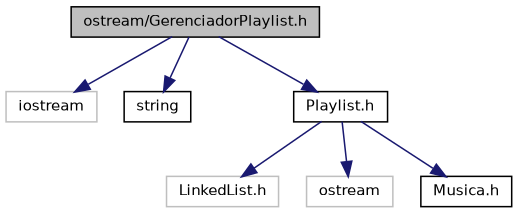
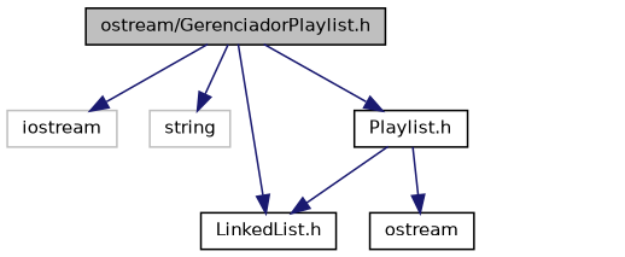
  digraph {
    node [color=black fillcolor=white fontname=Helvetica fontsize=10 shape=record style=filled]
    edge [color=midnightblue fontname=Helvetica fontsize=10 labelfontname=Helvetica labelfontsize=10 style=solid]
    n1 [fillcolor=grey75 fontcolor=black height=0.2 label="ostream/GerenciadorPlaylist.h" width=0.4]
    n2 [color=grey75 height=0.2 label=iostream width=0.4]
-   n3 [height=0.2 label=string width=0.4]
+   n3 [color=grey75 height=0.2 label=string width=0.4]
    n4 [height=0.2 label="Playlist.h" width=0.4]
-   n5 [color=grey75 height=0.2 label="LinkedList.h" width=0.4]
-   n6 [color=grey75 height=0.2 label=ostream width=0.4]
-   n7 [height=0.2 label="Musica.h" width=0.4]
+   n5 [height=0.2 label="LinkedList.h" width=0.4]
+   n6 [height=0.2 label=ostream width=0.4]
    n1 -> n2
    n1 -> n3
    n1 -> n4
+   n1 -> n5
    n4 -> n5
    n4 -> n6
-   n4 -> n7
  }
